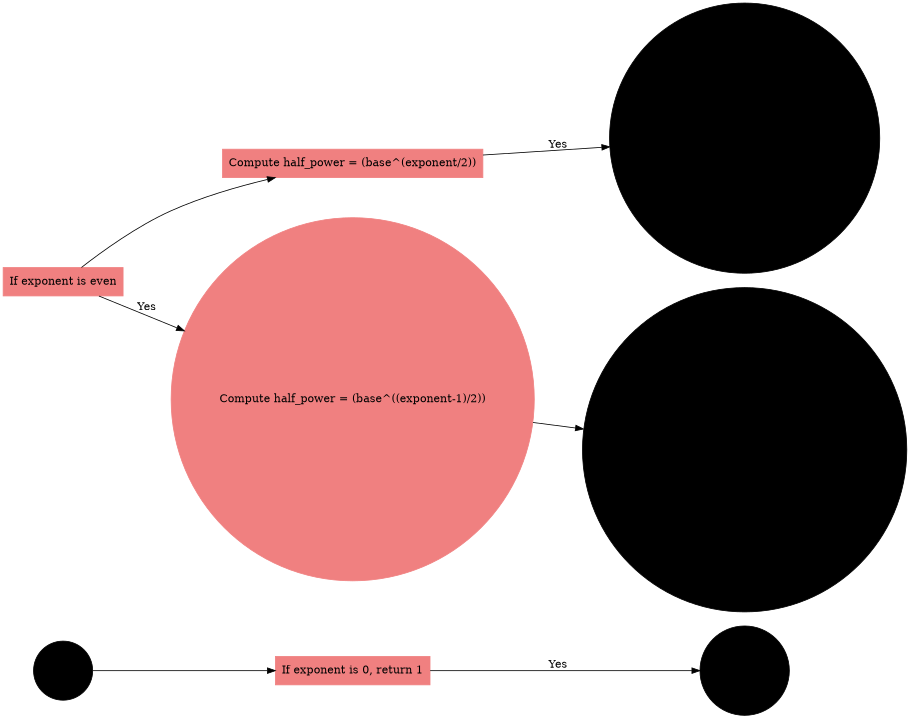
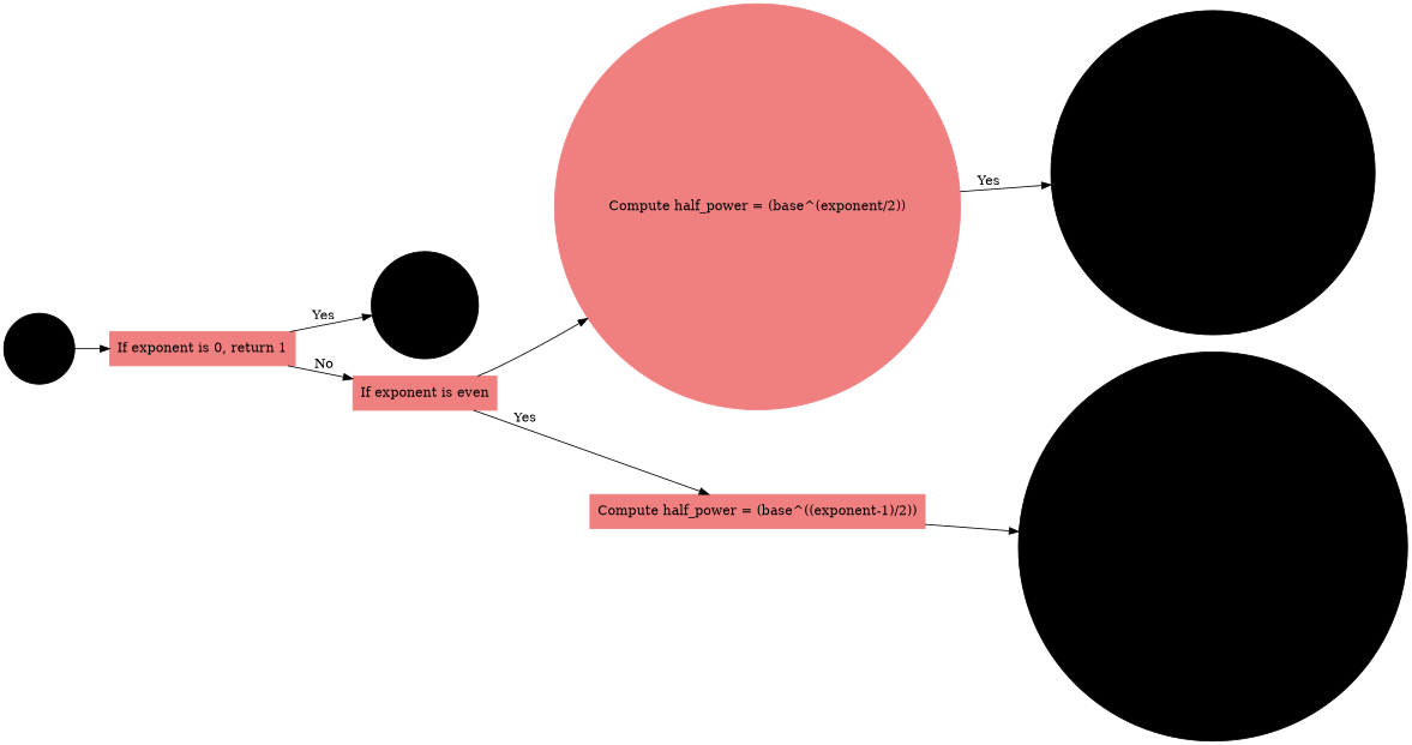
  digraph {
    rankdir=LR
    node [color=black shape=circle style=filled]
    Start [width=.15]
    "If exponent is 0, return 1" [color=lightcoral shape=box]
    "Return 1" [width=.15]
    "If exponent is even" [color=lightcoral shape=box]
-   "Compute half_power = (base^(exponent/2))" [color=lightcoral shape=box]
-   "Compute half_power = (base^((exponent-1)/2))" [color=lightcoral]
+   "Compute half_power = (base^(exponent/2))" [color=lightcoral]
+   "Compute half_power = (base^((exponent-1)/2))" [color=lightcoral shape=box]
    "Return half_power * half_power" [width=.15]
    "Return base * half_power * half_power" [width=.15]
    Start -> "If exponent is 0, return 1"
    "If exponent is 0, return 1" -> "Return 1" [label=Yes]
+   "If exponent is 0, return 1" -> "If exponent is even" [label=No]
    "If exponent is even" -> "Compute half_power = (base^(exponent/2))"
    "If exponent is even" -> "Compute half_power = (base^((exponent-1)/2))" [label=Yes]
    "Compute half_power = (base^(exponent/2))" -> "Return half_power * half_power" [label=Yes]
    "Compute half_power = (base^((exponent-1)/2))" -> "Return base * half_power * half_power"
  }
